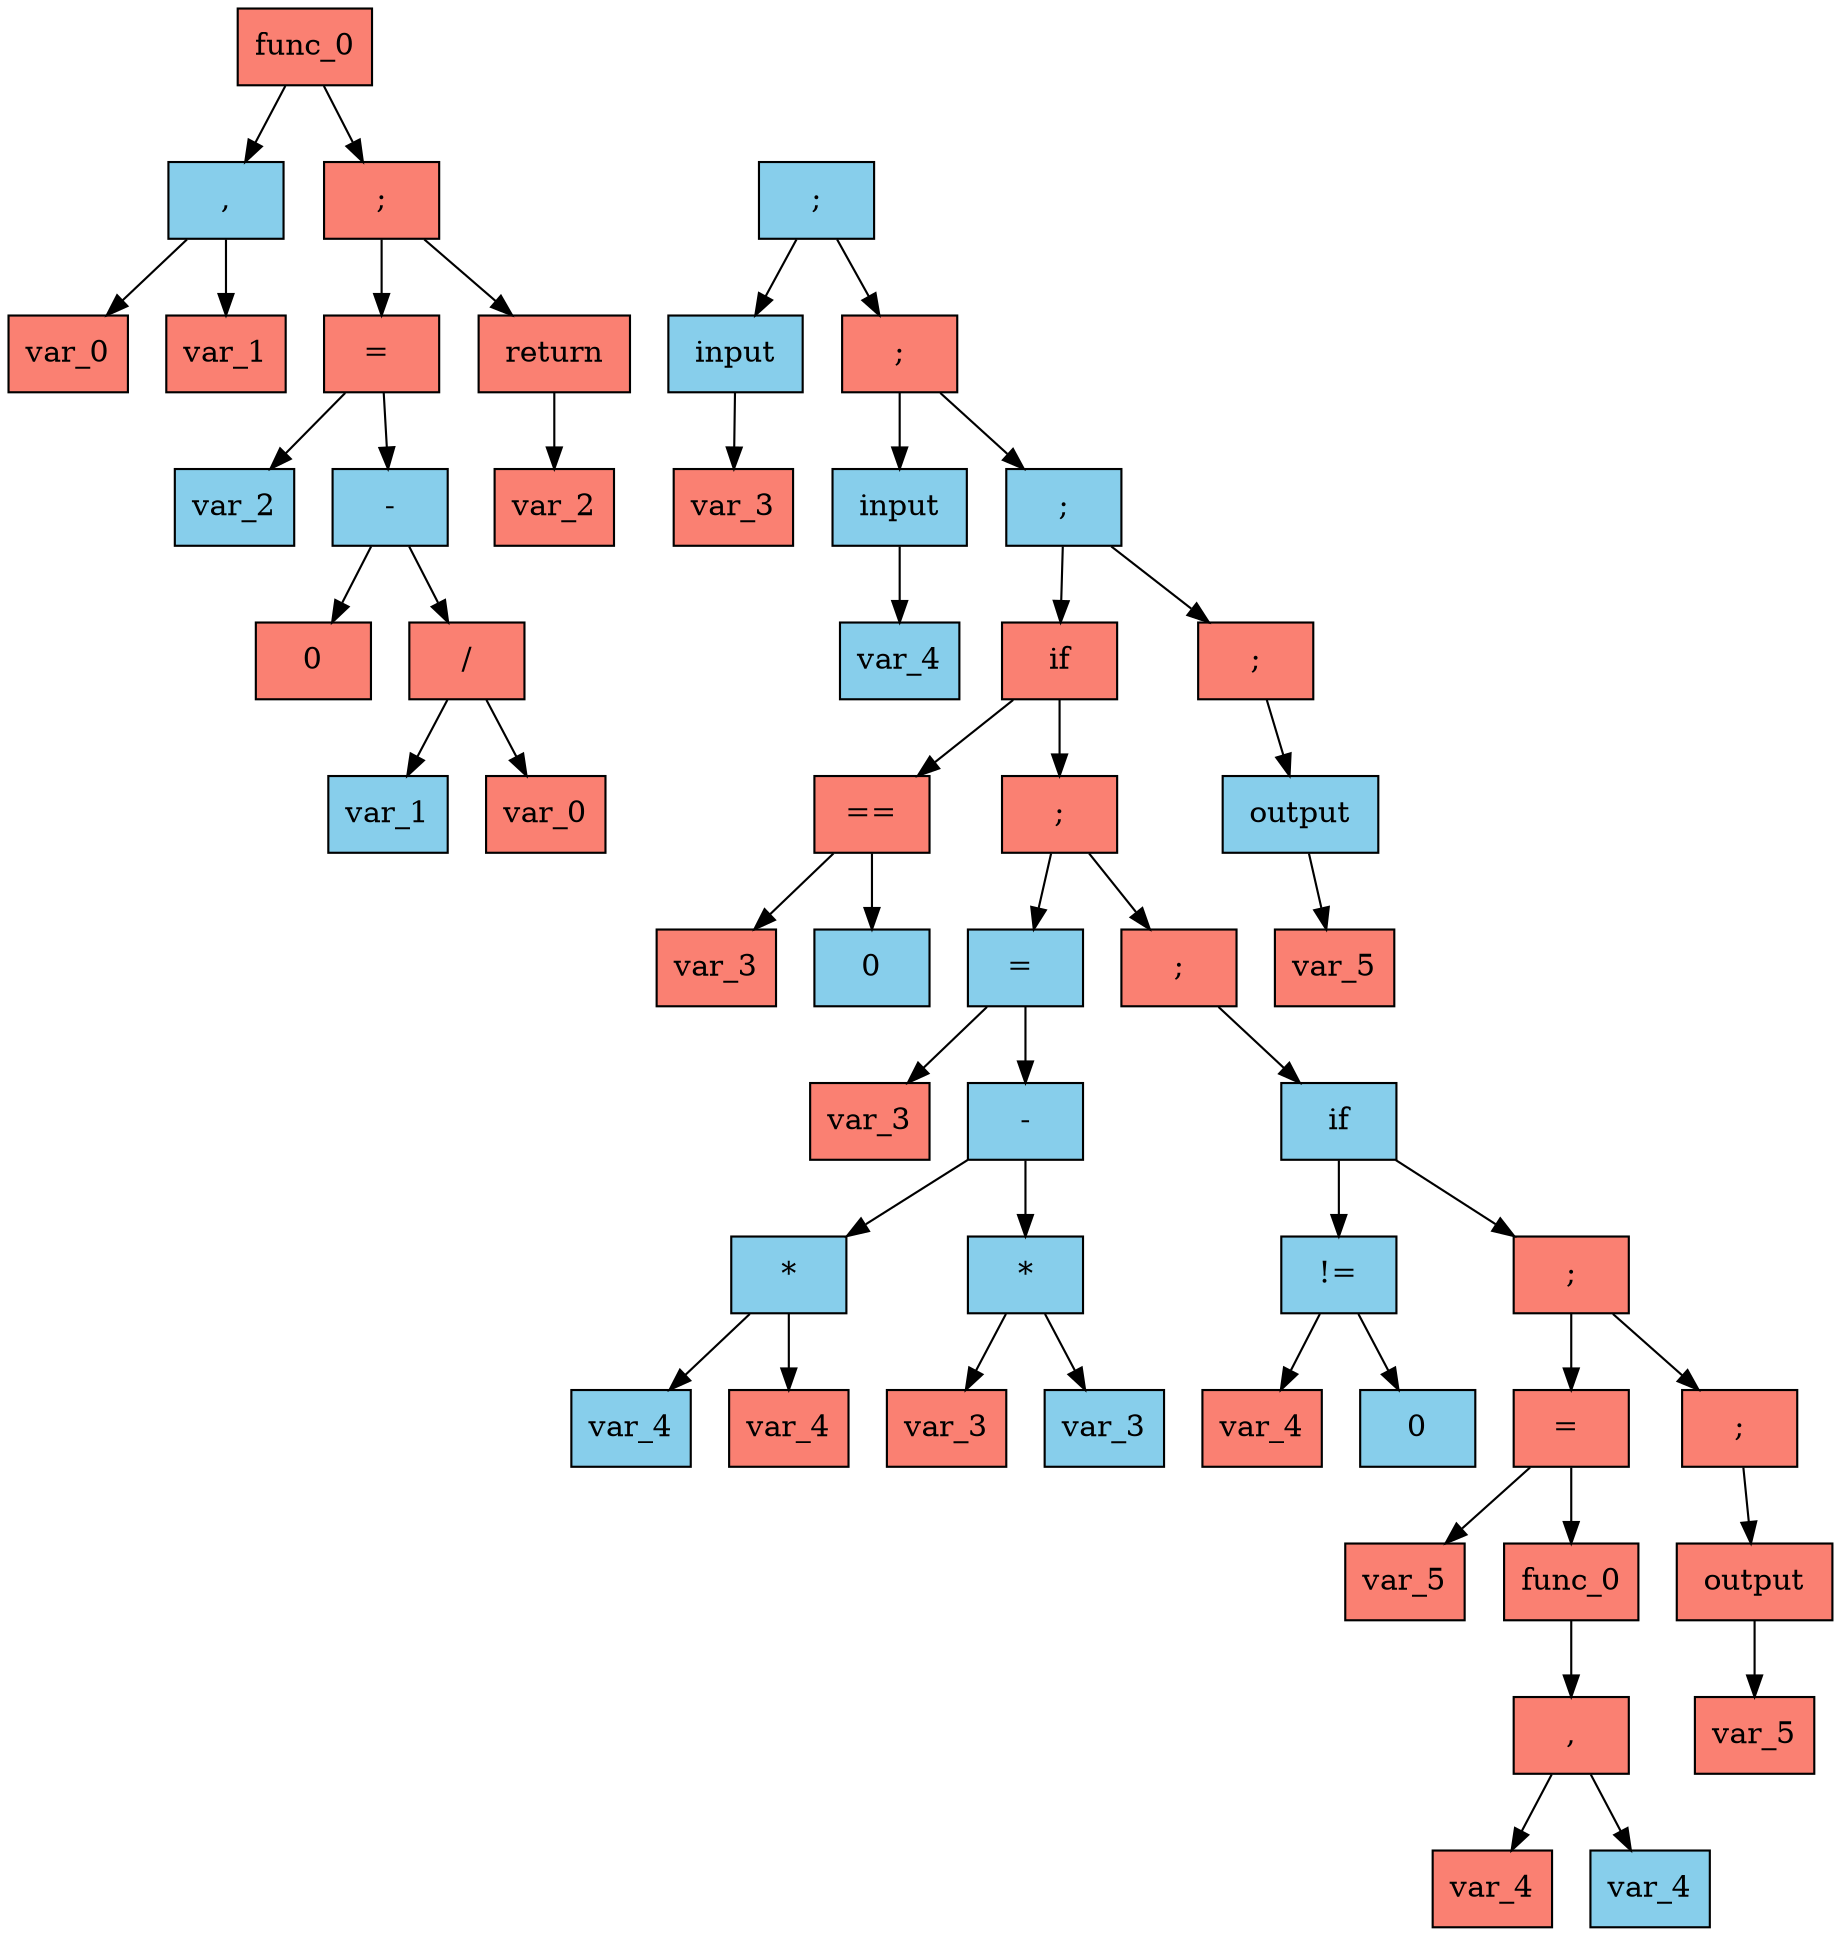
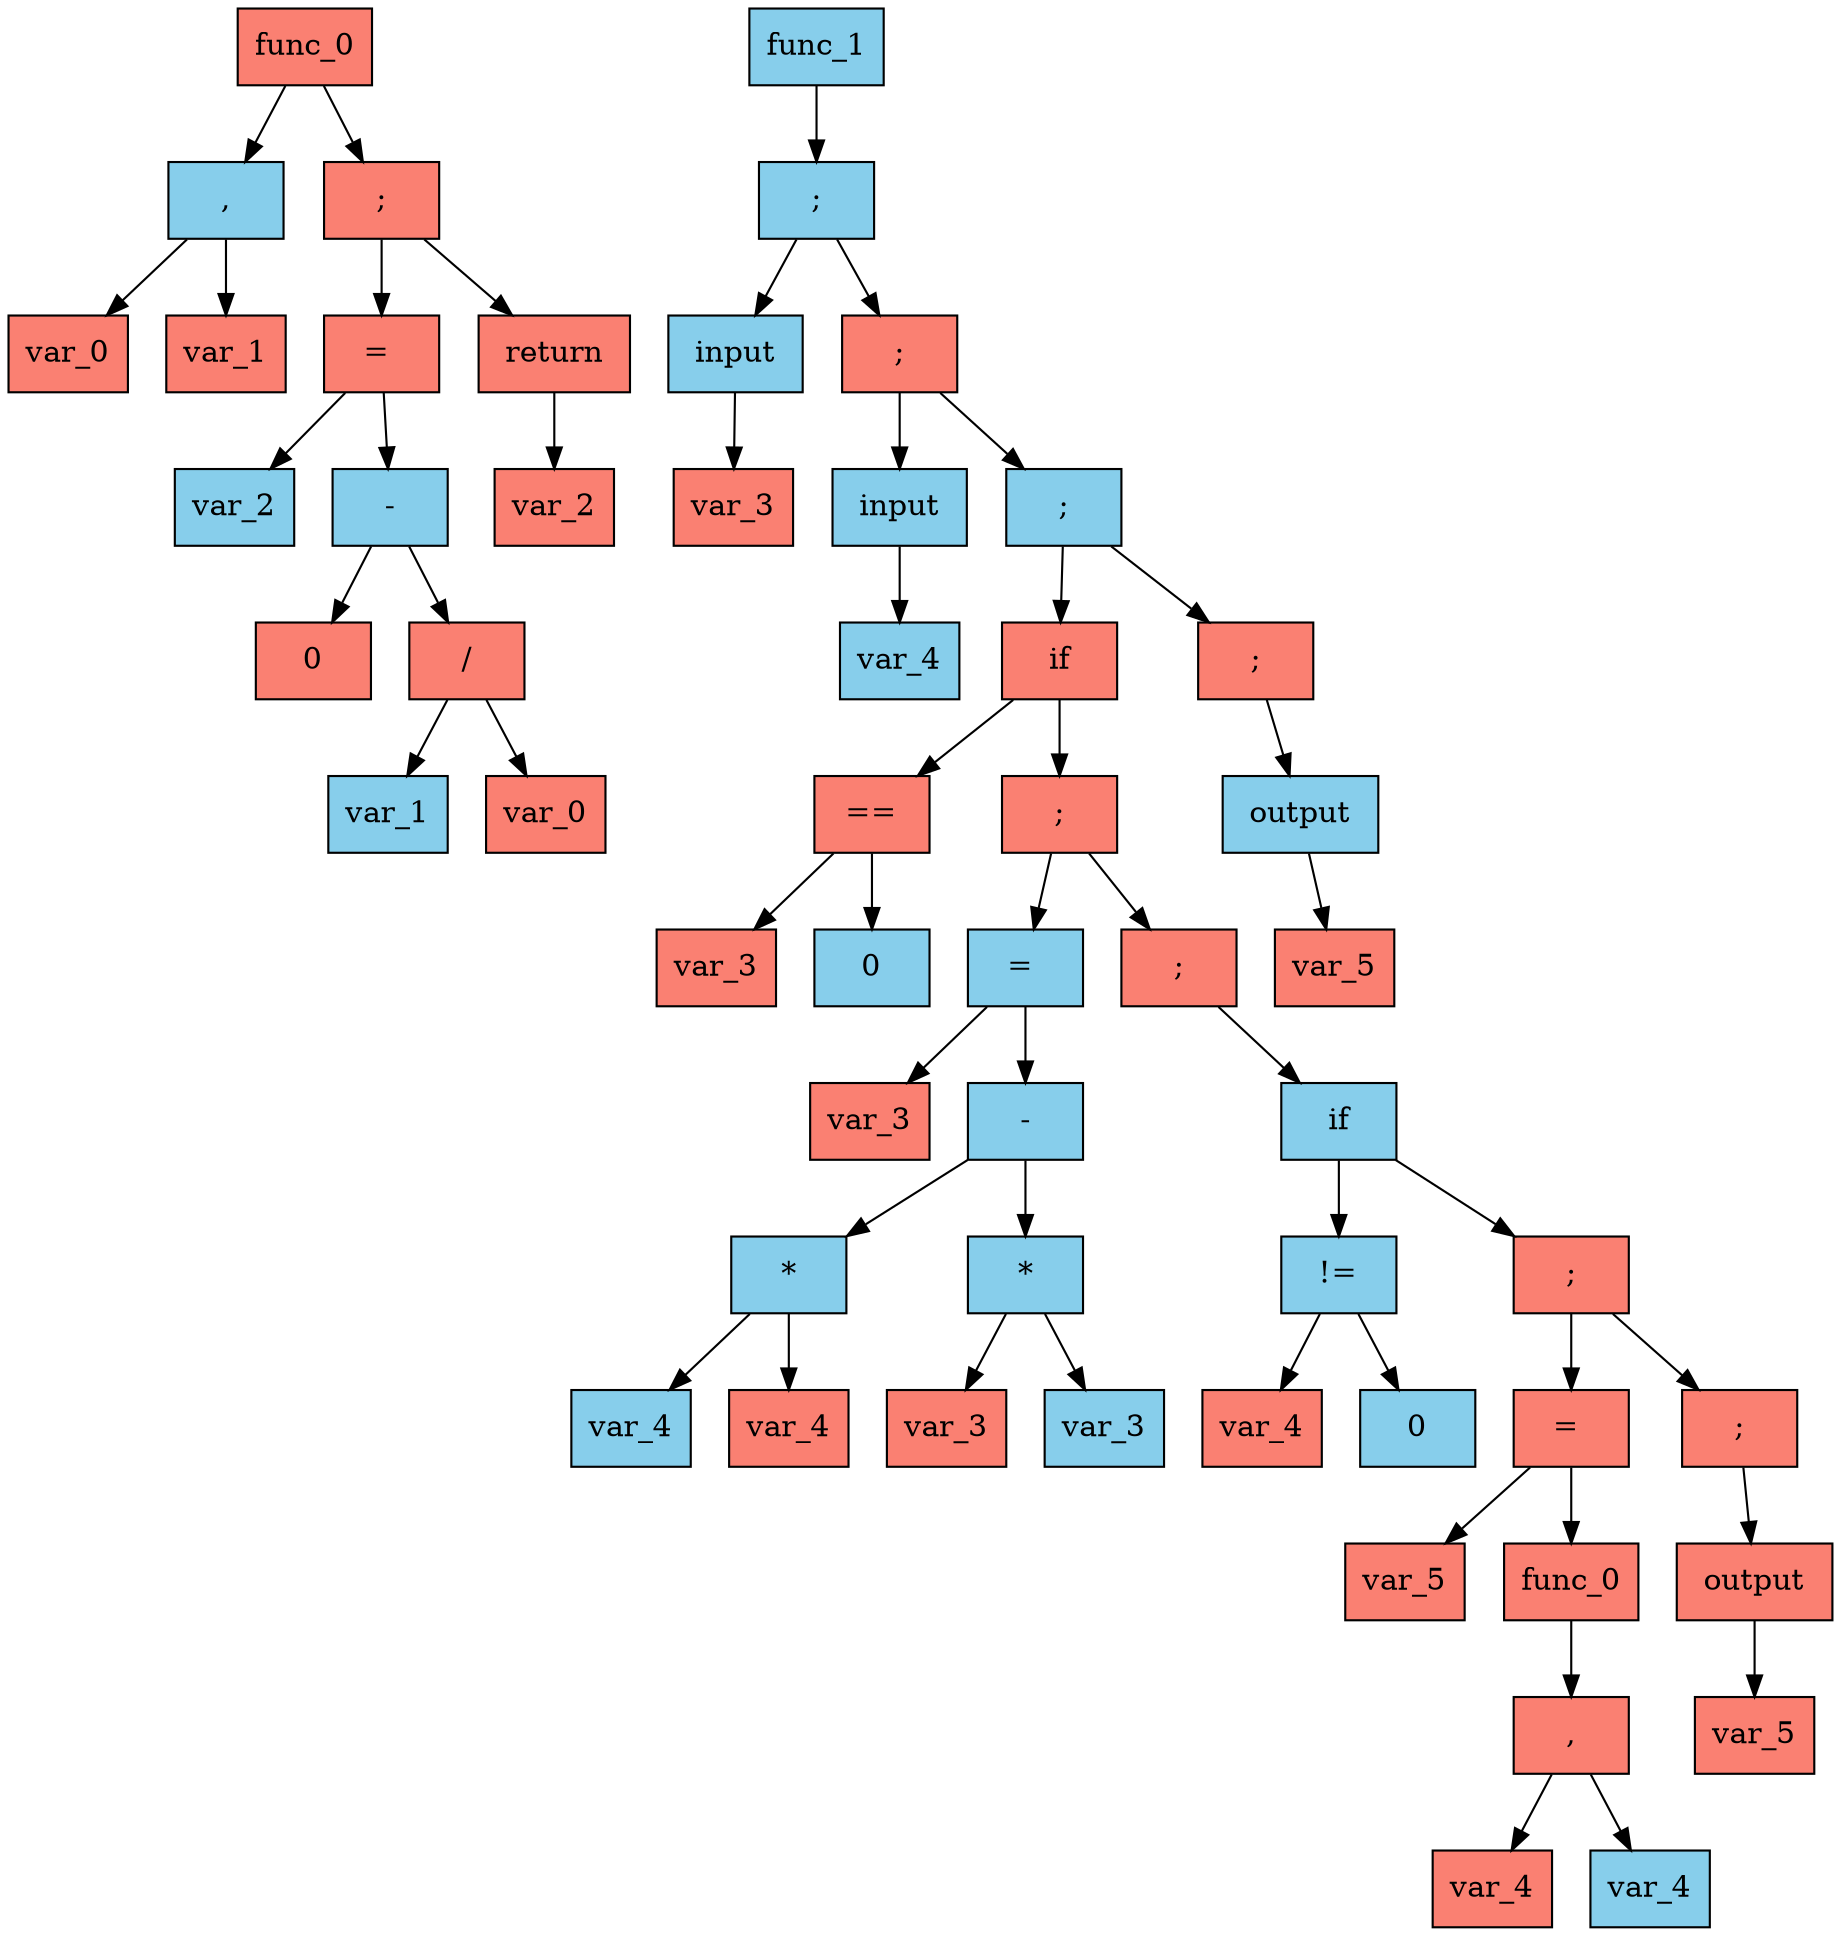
  digraph {
    node [color=black fillcolor=salmon fontcolor=black shape=box style=filled weight=1]
    edge [color=black style=solid weight=1]
    n1 [label=func_0]
    n2 [fillcolor=skyblue label=" , "]
    n3 [label=" ; "]
    n4 [label=var_0]
    n5 [label=var_1]
    n6 [label=" =  "]
    n7 [label=" return "]
    n8 [fillcolor=skyblue label=var_2]
    n9 [fillcolor=skyblue label=" - "]
    n10 [label=0]
    n11 [label=" / "]
    n12 [fillcolor=skyblue label=var_1]
    n13 [label=var_0]
    n14 [label=var_2]
+   n15 [fillcolor=skyblue label=func_1]
    n16 [fillcolor=skyblue label=" ; "]
    n17 [fillcolor=skyblue label=" input "]
    n18 [label=" ; "]
    n19 [label=var_3]
    n20 [fillcolor=skyblue label=" input "]
    n21 [fillcolor=skyblue label=" ; "]
    n22 [fillcolor=skyblue label=var_4]
    n23 [label=" if "]
    n24 [label=" ; "]
    n25 [label=" == "]
    n26 [label=" ; "]
    n27 [label=var_3]
    n28 [fillcolor=skyblue label=0]
    n29 [fillcolor=skyblue label=" =  "]
    n30 [label=" ; "]
    n31 [label=var_3]
    n32 [fillcolor=skyblue label=" - "]
    n33 [fillcolor=skyblue label=" * "]
    n34 [fillcolor=skyblue label=" * "]
    n35 [fillcolor=skyblue label=var_4]
    n36 [label=var_4]
    n37 [label=var_3]
    n38 [fillcolor=skyblue label=var_3]
    n39 [fillcolor=skyblue label=" if "]
    n40 [fillcolor=skyblue label=" != "]
    n41 [label=" ; "]
    n42 [label=var_4]
    n43 [fillcolor=skyblue label=0]
    n44 [label=" =  "]
    n45 [label=" ; "]
    n46 [label=var_5]
    n47 [label=func_0]
    n48 [label=" , "]
    n49 [label=var_4]
    n50 [fillcolor=skyblue label=var_4]
    n51 [label=" output "]
    n52 [label=var_5]
    n53 [fillcolor=skyblue label=" output "]
    n54 [label=var_5]
    n1 -> n2
    n1 -> n3
    n2 -> n4
    n2 -> n5
    n3 -> n6
    n3 -> n7
    n6 -> n8
    n6 -> n9
    n7 -> n14
    n9 -> n10
    n9 -> n11
    n11 -> n12
    n11 -> n13
+   n15 -> n16
    n16 -> n17
    n16 -> n18
    n17 -> n19
    n18 -> n20
    n18 -> n21
    n20 -> n22
    n21 -> n23
    n21 -> n24
    n23 -> n25
    n23 -> n26
    n24 -> n53
    n25 -> n27
    n25 -> n28
    n26 -> n29
    n26 -> n30
    n29 -> n31
    n29 -> n32
    n30 -> n39
    n32 -> n33
    n32 -> n34
    n33 -> n35
    n33 -> n36
    n34 -> n37
    n34 -> n38
    n39 -> n40
    n39 -> n41
    n40 -> n42
    n40 -> n43
    n41 -> n44
    n41 -> n45
    n44 -> n46
    n44 -> n47
    n45 -> n51
    n47 -> n48
    n48 -> n49
    n48 -> n50
    n51 -> n52
    n53 -> n54
  }
